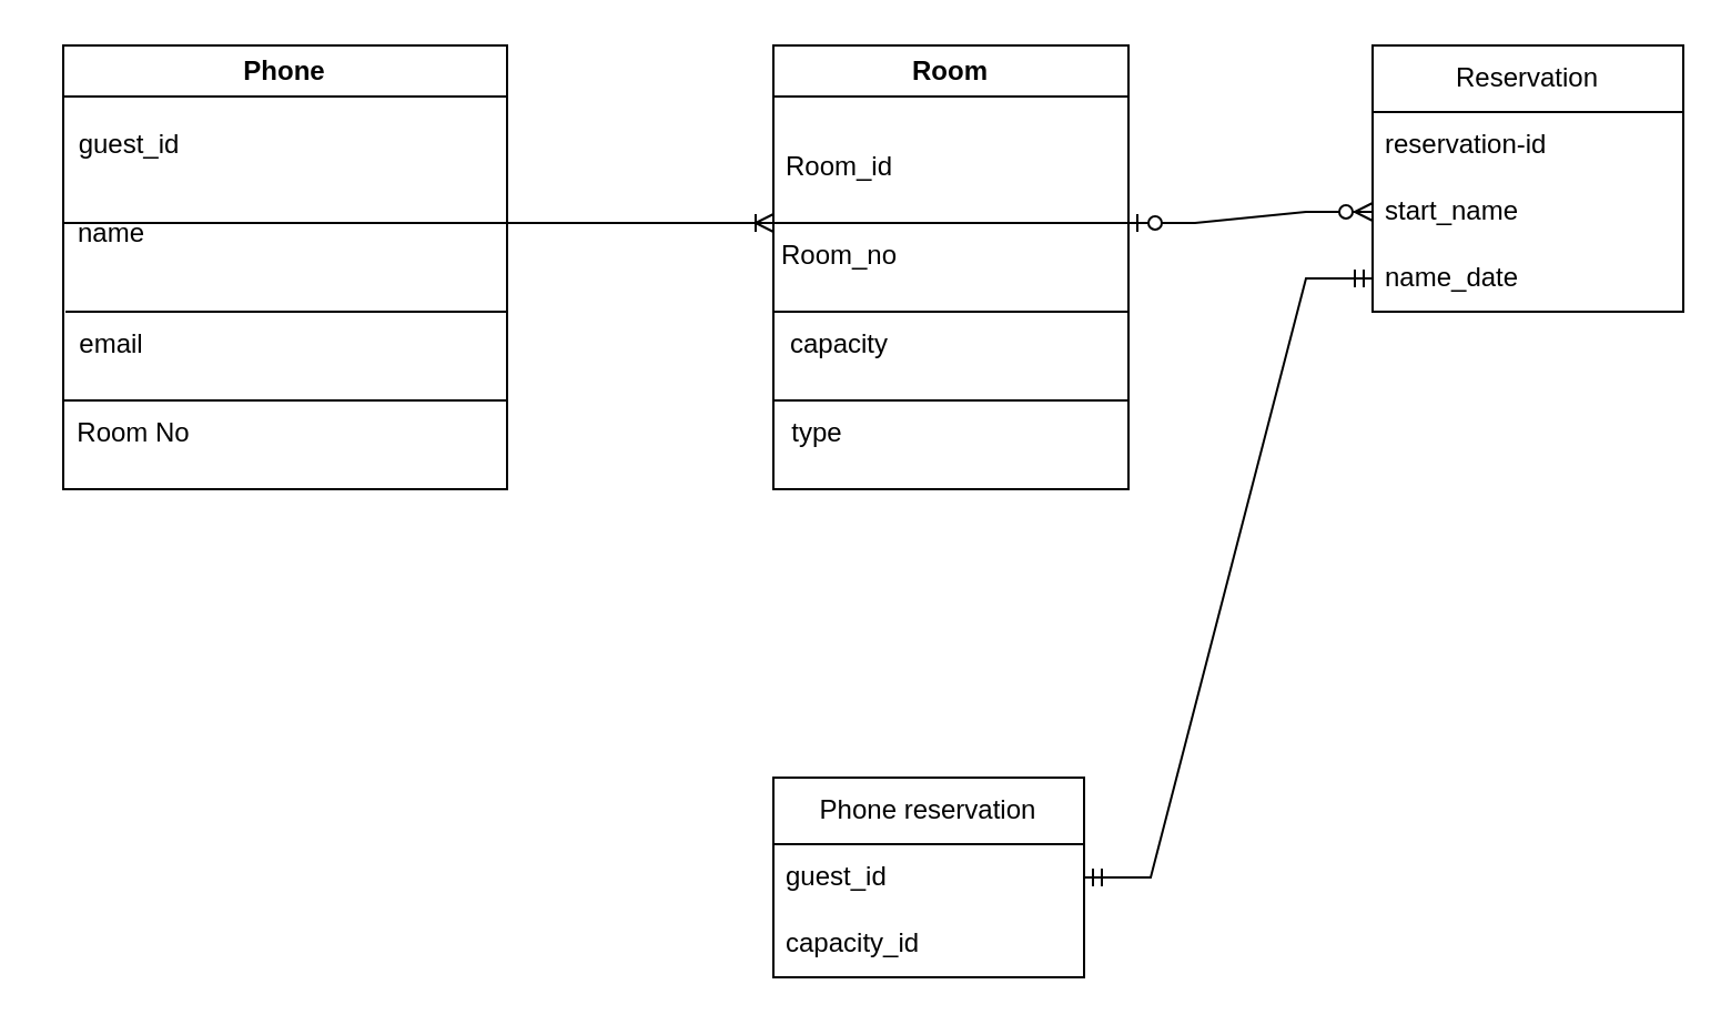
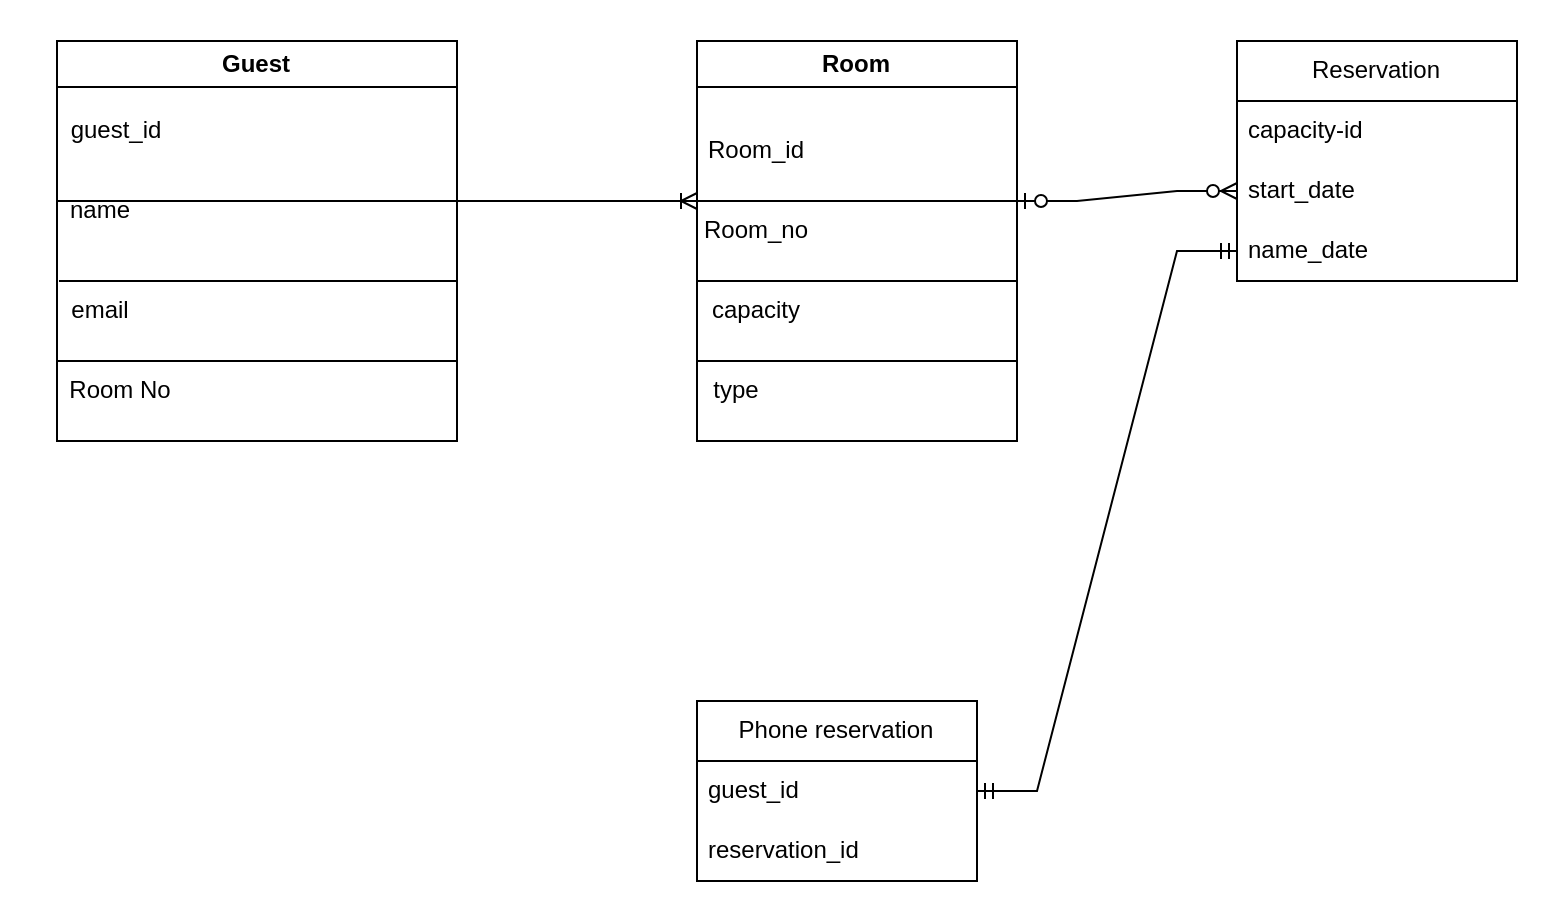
  <mxCell id="0" />
  <mxCell id="1" parent="0" />
- <mxCell id="2" value="Phone" style="swimlane;whiteSpace=wrap;html=1;" vertex="1" parent="1"><mxGeometry x="28" y="20" width="200" height="200" as="geometry" /></mxCell>
+ <mxCell id="2" value="Guest" style="swimlane;whiteSpace=wrap;html=1;" vertex="1" parent="1"><mxGeometry x="28" y="20" width="200" height="200" as="geometry" /></mxCell>
  <mxCell id="3" value="guest_id" style="text;html=1;align=center;verticalAlign=middle;whiteSpace=wrap;rounded=0;" vertex="1" parent="2"><mxGeometry y="30" width="60" height="30" as="geometry" /></mxCell>
  <mxCell id="4" value="name" style="text;html=1;align=center;verticalAlign=middle;whiteSpace=wrap;rounded=0;" vertex="1" parent="2"><mxGeometry x="-8" y="70" width="60" height="30" as="geometry" /></mxCell>
  <mxCell id="5" value="email" style="text;html=1;align=center;verticalAlign=middle;whiteSpace=wrap;rounded=0;" vertex="1" parent="2"><mxGeometry x="-8" y="120" width="60" height="30" as="geometry" /></mxCell>
  <mxCell id="6" value="Room No" style="text;html=1;align=center;verticalAlign=middle;whiteSpace=wrap;rounded=0;" vertex="1" parent="2"><mxGeometry x="2" y="160" width="60" height="30" as="geometry" /></mxCell>
  <mxCell id="7" value="" style="endArrow=none;html=1;rounded=0;" edge="1" parent="1"><mxGeometry width="50" height="50" relative="1" as="geometry"><mxPoint x="28" y="100" as="sourcePoint" /><mxPoint x="228" y="100" as="targetPoint" /></mxGeometry></mxCell>
  <mxCell id="8" value="" style="endArrow=none;html=1;rounded=0;exitX=0.15;exitY=0;exitDx=0;exitDy=0;exitPerimeter=0;" edge="1" parent="1" source="5"><mxGeometry width="50" height="50" relative="1" as="geometry"><mxPoint x="378" y="270" as="sourcePoint" /><mxPoint x="228" y="140" as="targetPoint" /></mxGeometry></mxCell>
  <mxCell id="9" value="" style="endArrow=none;html=1;rounded=0;" edge="1" parent="1"><mxGeometry width="50" height="50" relative="1" as="geometry"><mxPoint x="28" y="180" as="sourcePoint" /><mxPoint x="228" y="180" as="targetPoint" /></mxGeometry></mxCell>
  <mxCell id="10" value="Room" style="swimlane;whiteSpace=wrap;html=1;" vertex="1" parent="1"><mxGeometry x="348" y="20" width="160" height="200" as="geometry" /></mxCell>
  <mxCell id="11" value="Room_id" style="text;html=1;align=center;verticalAlign=middle;whiteSpace=wrap;rounded=0;" vertex="1" parent="10"><mxGeometry y="40" width="60" height="30" as="geometry" /></mxCell>
  <mxCell id="12" value="Room_no" style="text;html=1;align=center;verticalAlign=middle;whiteSpace=wrap;rounded=0;" vertex="1" parent="10"><mxGeometry y="80" width="60" height="30" as="geometry" /></mxCell>
  <mxCell id="13" value="capacity" style="text;html=1;align=center;verticalAlign=middle;whiteSpace=wrap;rounded=0;" vertex="1" parent="10"><mxGeometry y="120" width="60" height="30" as="geometry" /></mxCell>
  <mxCell id="14" value="type" style="text;html=1;align=center;verticalAlign=middle;whiteSpace=wrap;rounded=0;" vertex="1" parent="10"><mxGeometry x="-10" y="160" width="60" height="30" as="geometry" /></mxCell>
  <mxCell id="15" value="" style="endArrow=none;html=1;rounded=0;exitX=0;exitY=0;exitDx=0;exitDy=0;" edge="1" parent="1" source="12"><mxGeometry width="50" height="50" relative="1" as="geometry"><mxPoint x="378" y="270" as="sourcePoint" /><mxPoint x="508" y="100" as="targetPoint" /></mxGeometry></mxCell>
  <mxCell id="16" value="" style="endArrow=none;html=1;rounded=0;exitX=0;exitY=0;exitDx=0;exitDy=0;" edge="1" parent="1" source="13"><mxGeometry width="50" height="50" relative="1" as="geometry"><mxPoint x="378" y="270" as="sourcePoint" /><mxPoint x="508" y="140" as="targetPoint" /></mxGeometry></mxCell>
  <mxCell id="17" value="" style="endArrow=none;html=1;rounded=0;" edge="1" parent="1"><mxGeometry width="50" height="50" relative="1" as="geometry"><mxPoint x="348" y="180" as="sourcePoint" /><mxPoint x="508" y="180" as="targetPoint" /></mxGeometry></mxCell>
  <mxCell id="18" value="Reservation" style="swimlane;fontStyle=0;childLayout=stackLayout;horizontal=1;startSize=30;horizontalStack=0;resizeParent=1;resizeParentMax=0;resizeLast=0;collapsible=1;marginBottom=0;whiteSpace=wrap;html=1;" vertex="1" parent="1"><mxGeometry x="618" y="20" width="140" height="120" as="geometry" /></mxCell>
- <mxCell id="19" value="reservation-id" style="text;strokeColor=none;fillColor=none;align=left;verticalAlign=middle;spacingLeft=4;spacingRight=4;overflow=hidden;points=[[0,0.5],[1,0.5]];portConstraint=eastwest;rotatable=0;whiteSpace=wrap;html=1;" vertex="1" parent="18"><mxGeometry y="30" width="140" height="30" as="geometry" /></mxCell>
- <mxCell id="20" value="start_name" style="text;strokeColor=none;fillColor=none;align=left;verticalAlign=middle;spacingLeft=4;spacingRight=4;overflow=hidden;points=[[0,0.5],[1,0.5]];portConstraint=eastwest;rotatable=0;whiteSpace=wrap;html=1;" vertex="1" parent="18"><mxGeometry y="60" width="140" height="30" as="geometry" /></mxCell>
+ <mxCell id="19" value="capacity-id" style="text;strokeColor=none;fillColor=none;align=left;verticalAlign=middle;spacingLeft=4;spacingRight=4;overflow=hidden;points=[[0,0.5],[1,0.5]];portConstraint=eastwest;rotatable=0;whiteSpace=wrap;html=1;" vertex="1" parent="18"><mxGeometry y="30" width="140" height="30" as="geometry" /></mxCell>
+ <mxCell id="20" value="start_date" style="text;strokeColor=none;fillColor=none;align=left;verticalAlign=middle;spacingLeft=4;spacingRight=4;overflow=hidden;points=[[0,0.5],[1,0.5]];portConstraint=eastwest;rotatable=0;whiteSpace=wrap;html=1;" vertex="1" parent="18"><mxGeometry y="60" width="140" height="30" as="geometry" /></mxCell>
  <mxCell id="21" value="name_date" style="text;strokeColor=none;fillColor=none;align=left;verticalAlign=middle;spacingLeft=4;spacingRight=4;overflow=hidden;points=[[0,0.5],[1,0.5]];portConstraint=eastwest;rotatable=0;whiteSpace=wrap;html=1;" vertex="1" parent="18"><mxGeometry y="90" width="140" height="30" as="geometry" /></mxCell>
  <mxCell id="22" value="Phone reservation" style="swimlane;fontStyle=0;childLayout=stackLayout;horizontal=1;startSize=30;horizontalStack=0;resizeParent=1;resizeParentMax=0;resizeLast=0;collapsible=1;marginBottom=0;whiteSpace=wrap;html=1;" vertex="1" parent="1"><mxGeometry x="348" y="350" width="140" height="90" as="geometry" /></mxCell>
  <mxCell id="23" value="guest_id" style="text;strokeColor=none;fillColor=none;align=left;verticalAlign=middle;spacingLeft=4;spacingRight=4;overflow=hidden;points=[[0,0.5],[1,0.5]];portConstraint=eastwest;rotatable=0;whiteSpace=wrap;html=1;" vertex="1" parent="22"><mxGeometry y="30" width="140" height="30" as="geometry" /></mxCell>
- <mxCell id="24" value="capacity_id" style="text;strokeColor=none;fillColor=none;align=left;verticalAlign=middle;spacingLeft=4;spacingRight=4;overflow=hidden;points=[[0,0.5],[1,0.5]];portConstraint=eastwest;rotatable=0;whiteSpace=wrap;html=1;" vertex="1" parent="22"><mxGeometry y="60" width="140" height="30" as="geometry" /></mxCell>
+ <mxCell id="24" value="reservation_id" style="text;strokeColor=none;fillColor=none;align=left;verticalAlign=middle;spacingLeft=4;spacingRight=4;overflow=hidden;points=[[0,0.5],[1,0.5]];portConstraint=eastwest;rotatable=0;whiteSpace=wrap;html=1;" vertex="1" parent="22"><mxGeometry y="60" width="140" height="30" as="geometry" /></mxCell>
  <mxCell id="25" value="" style="edgeStyle=entityRelationEdgeStyle;fontSize=12;html=1;endArrow=ERoneToMany;rounded=0;" edge="1" parent="1"><mxGeometry width="100" height="100" relative="1" as="geometry"><mxPoint x="228" y="100" as="sourcePoint" /><mxPoint x="348" y="100" as="targetPoint" /></mxGeometry></mxCell>
  <mxCell id="26" value="" style="edgeStyle=entityRelationEdgeStyle;fontSize=12;html=1;endArrow=ERzeroToMany;startArrow=ERzeroToOne;rounded=0;entryX=0;entryY=0.5;entryDx=0;entryDy=0;" edge="1" parent="1" target="20"><mxGeometry width="100" height="100" relative="1" as="geometry"><mxPoint x="508" y="100" as="sourcePoint" /><mxPoint x="498" y="180" as="targetPoint" /></mxGeometry></mxCell>
  <mxCell id="27" value="" style="edgeStyle=entityRelationEdgeStyle;fontSize=12;html=1;endArrow=ERmandOne;startArrow=ERmandOne;rounded=0;entryX=0;entryY=0.5;entryDx=0;entryDy=0;exitX=1;exitY=0.5;exitDx=0;exitDy=0;" edge="1" parent="1" source="23" target="21"><mxGeometry width="100" height="100" relative="1" as="geometry"><mxPoint x="398" y="280" as="sourcePoint" /><mxPoint x="498" y="180" as="targetPoint" /></mxGeometry></mxCell>
